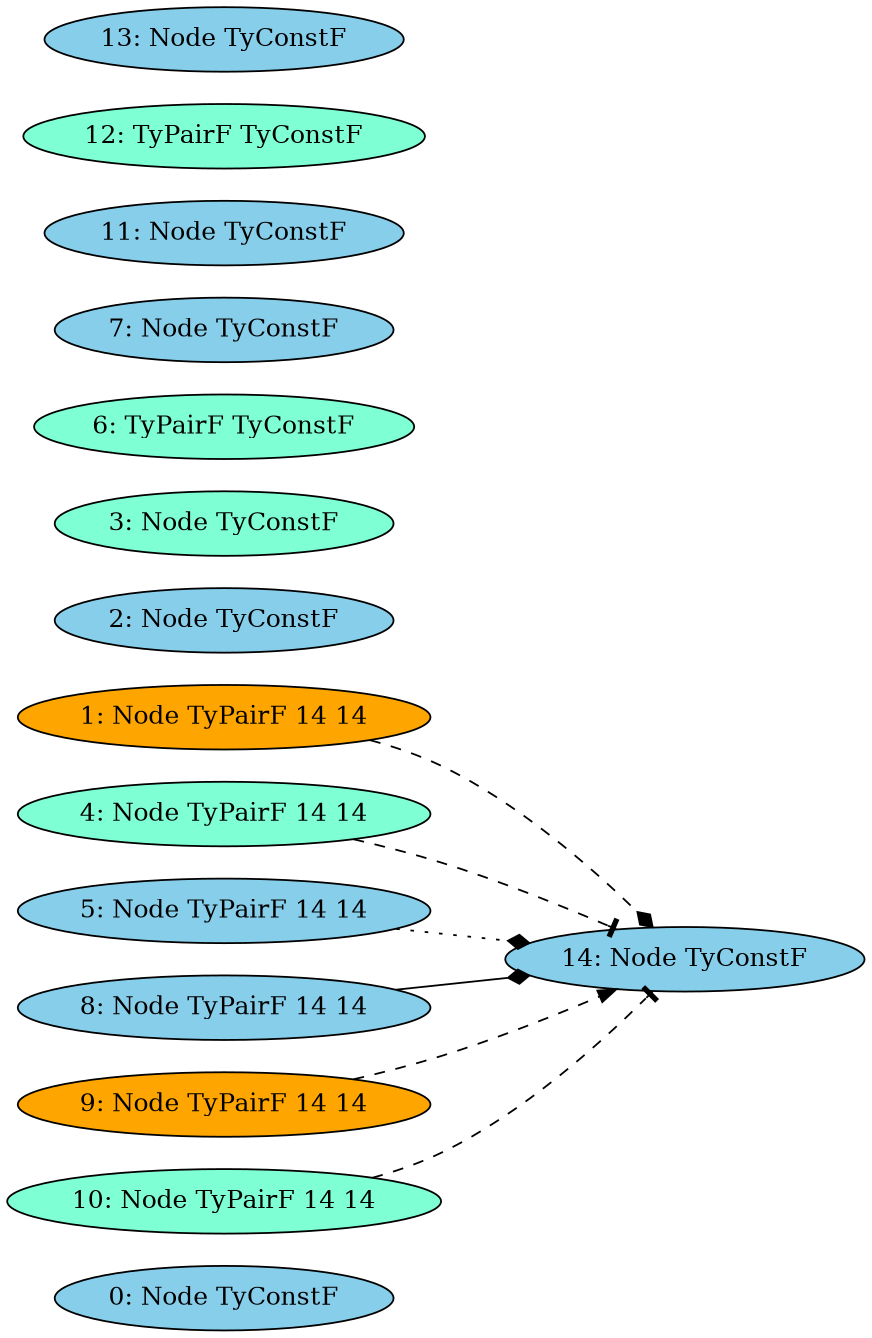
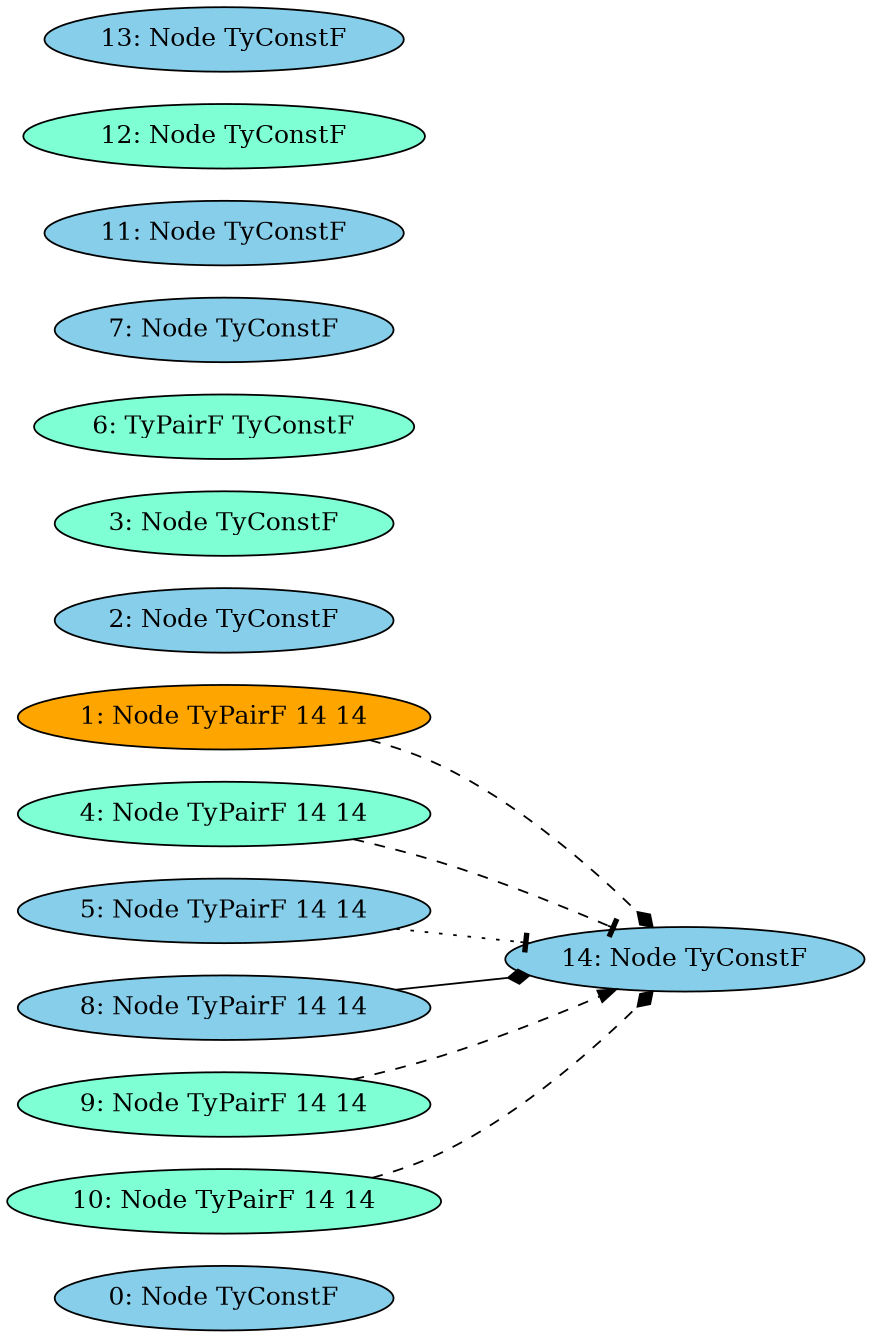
  digraph {
    rankdir=LR
    node [fillcolor=skyblue style=filled]
    edge [arrowhead=tee style=dashed]
    n1 [label="0: Node TyConstF"]
    n2 [fillcolor=orange label="1: Node TyPairF 14 14"]
    n3 [label="14: Node TyConstF"]
    n4 [label="2: Node TyConstF"]
    n5 [fillcolor=aquamarine label="3: Node TyConstF"]
    n6 [fillcolor=aquamarine label="4: Node TyPairF 14 14"]
    n7 [label="5: Node TyPairF 14 14"]
    n8 [fillcolor=aquamarine label="6: TyPairF TyConstF"]
    n9 [label="7: Node TyConstF"]
    n10 [label="8: Node TyPairF 14 14"]
-   n11 [fillcolor=orange label="9: Node TyPairF 14 14"]
+   n11 [fillcolor=aquamarine label="9: Node TyPairF 14 14"]
    n12 [fillcolor=aquamarine label="10: Node TyPairF 14 14"]
    n13 [label="11: Node TyConstF"]
-   n14 [fillcolor=aquamarine label="12: TyPairF TyConstF"]
+   n14 [fillcolor=aquamarine label="12: Node TyConstF"]
    n15 [label="13: Node TyConstF"]
    n2 -> n3 [arrowhead=diamond]
    n6 -> n3
-   n7 -> n3 [arrowhead=diamond style=dotted]
+   n7 -> n3 [style=dotted]
    n10 -> n3 [arrowhead=diamond style=solid]
    n11 -> n3 [arrowhead=normal]
-   n12 -> n3
+   n12 -> n3 [arrowhead=diamond]
  }
